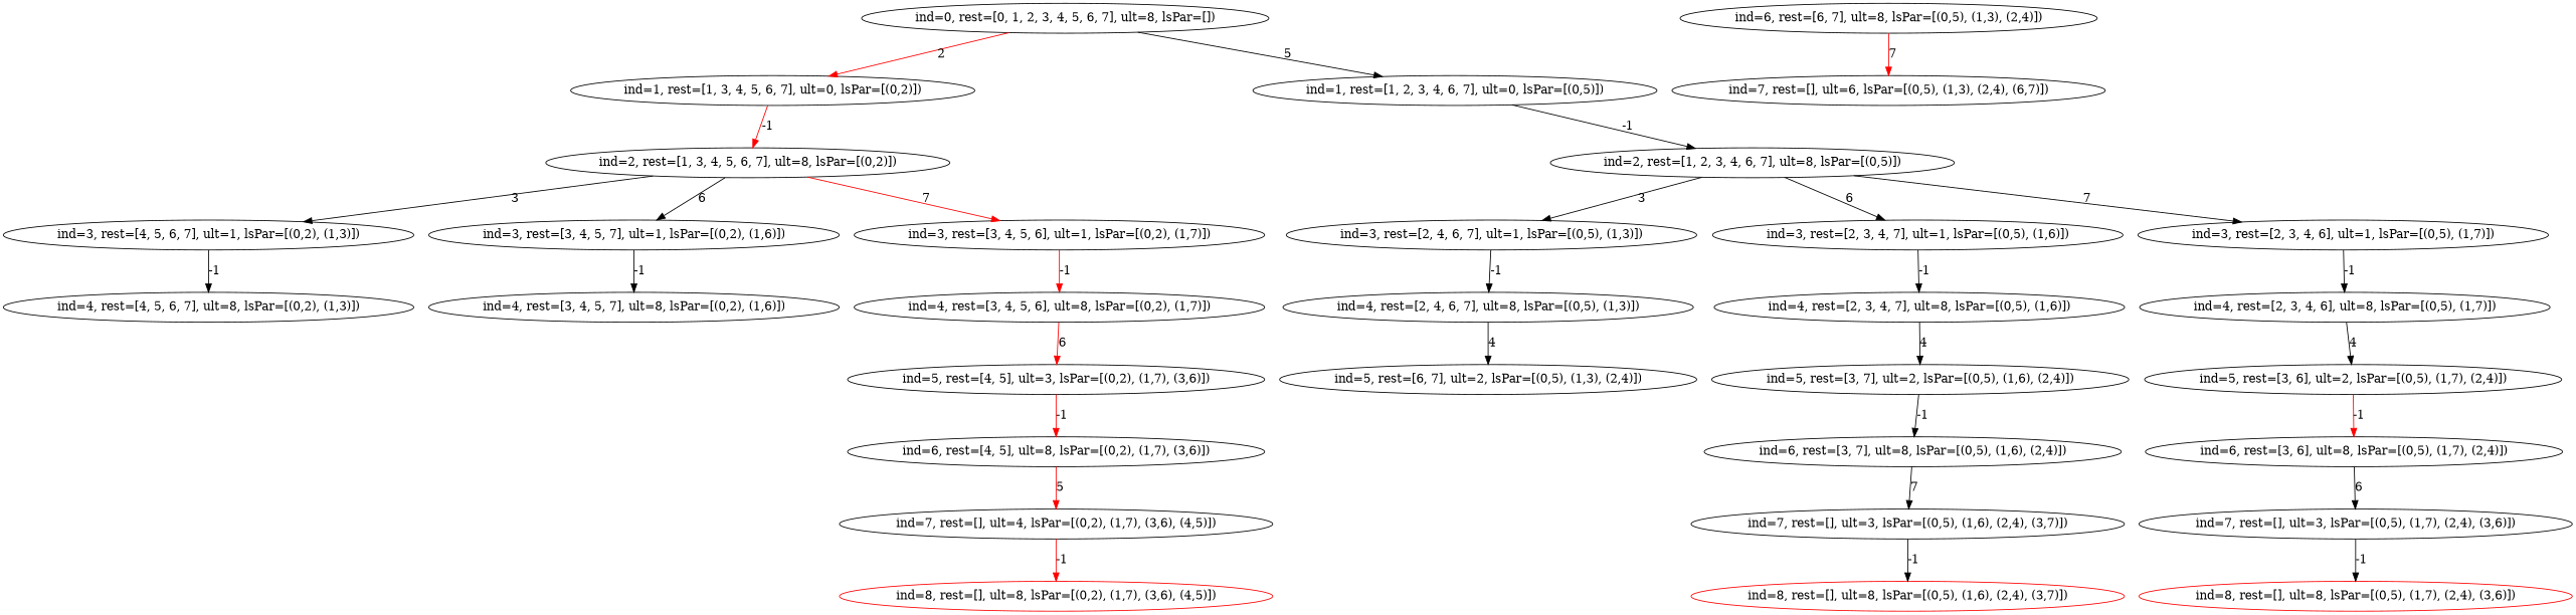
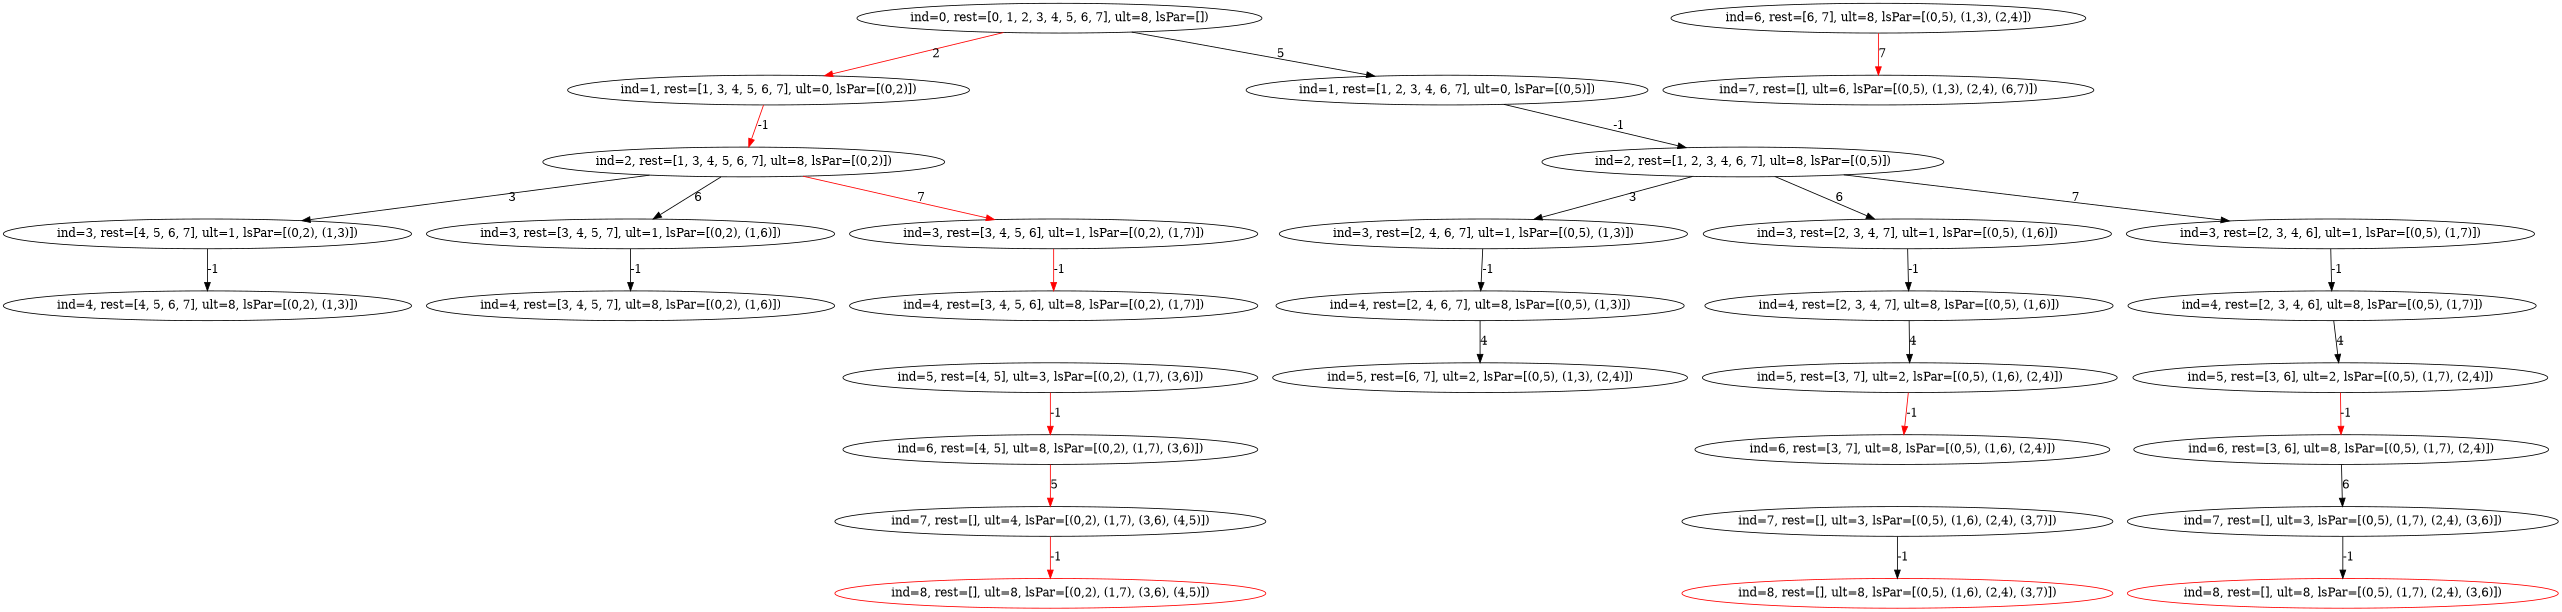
  strict digraph {
    n1 [color=red label="ind=8, rest=[], ult=8, lsPar=[(0,2), (1,7), (3,6), (4,5)])"]
    n2 [label="ind=6, rest=[6, 7], ult=8, lsPar=[(0,5), (1,3), (2,4)])"]
    n3 [label="ind=7, rest=[], ult=6, lsPar=[(0,5), (1,3), (2,4), (6,7)])"]
    n4 [label="ind=5, rest=[3, 7], ult=2, lsPar=[(0,5), (1,6), (2,4)])"]
    n5 [label="ind=6, rest=[3, 7], ult=8, lsPar=[(0,5), (1,6), (2,4)])"]
    n6 [label="ind=7, rest=[], ult=3, lsPar=[(0,5), (1,6), (2,4), (3,7)])"]
    n7 [label="ind=4, rest=[2, 4, 6, 7], ult=8, lsPar=[(0,5), (1,3)])"]
    n8 [label="ind=5, rest=[6, 7], ult=2, lsPar=[(0,5), (1,3), (2,4)])"]
    n9 [label="ind=4, rest=[2, 3, 4, 6], ult=8, lsPar=[(0,5), (1,7)])"]
    n10 [label="ind=5, rest=[3, 6], ult=2, lsPar=[(0,5), (1,7), (2,4)])"]
    n11 [label="ind=6, rest=[3, 6], ult=8, lsPar=[(0,5), (1,7), (2,4)])"]
    n12 [color=red label="ind=8, rest=[], ult=8, lsPar=[(0,5), (1,7), (2,4), (3,6)])"]
    n13 [label="ind=4, rest=[2, 3, 4, 7], ult=8, lsPar=[(0,5), (1,6)])"]
    n14 [color=red label="ind=8, rest=[], ult=8, lsPar=[(0,5), (1,6), (2,4), (3,7)])"]
    n15 [label="ind=3, rest=[2, 4, 6, 7], ult=1, lsPar=[(0,5), (1,3)])"]
    n16 [label="ind=3, rest=[2, 3, 4, 7], ult=1, lsPar=[(0,5), (1,6)])"]
    n17 [label="ind=3, rest=[2, 3, 4, 6], ult=1, lsPar=[(0,5), (1,7)])"]
    n18 [label="ind=7, rest=[], ult=3, lsPar=[(0,5), (1,7), (2,4), (3,6)])"]
    n19 [label="ind=0, rest=[0, 1, 2, 3, 4, 5, 6, 7], ult=8, lsPar=[])"]
    n20 [label="ind=1, rest=[1, 3, 4, 5, 6, 7], ult=0, lsPar=[(0,2)])"]
    n21 [label="ind=1, rest=[1, 2, 3, 4, 6, 7], ult=0, lsPar=[(0,5)])"]
    n22 [label="ind=2, rest=[1, 3, 4, 5, 6, 7], ult=8, lsPar=[(0,2)])"]
    n23 [label="ind=2, rest=[1, 2, 3, 4, 6, 7], ult=8, lsPar=[(0,5)])"]
    n24 [label="ind=3, rest=[4, 5, 6, 7], ult=1, lsPar=[(0,2), (1,3)])"]
    n25 [label="ind=3, rest=[3, 4, 5, 7], ult=1, lsPar=[(0,2), (1,6)])"]
    n26 [label="ind=3, rest=[3, 4, 5, 6], ult=1, lsPar=[(0,2), (1,7)])"]
    n27 [label="ind=6, rest=[4, 5], ult=8, lsPar=[(0,2), (1,7), (3,6)])"]
    n28 [label="ind=7, rest=[], ult=4, lsPar=[(0,2), (1,7), (3,6), (4,5)])"]
    n29 [label="ind=5, rest=[4, 5], ult=3, lsPar=[(0,2), (1,7), (3,6)])"]
    n30 [label="ind=4, rest=[4, 5, 6, 7], ult=8, lsPar=[(0,2), (1,3)])"]
    n31 [label="ind=4, rest=[3, 4, 5, 6], ult=8, lsPar=[(0,2), (1,7)])"]
    n32 [label="ind=4, rest=[3, 4, 5, 7], ult=8, lsPar=[(0,2), (1,6)])"]
    n2 -> n3 [color=red label=7]
-   n4 -> n5 [label=-1]
-   n5 -> n6 [label=7]
+   n4 -> n5 [label=-1 color=red]
    n6 -> n14 [label=-1]
    n7 -> n8 [label=4]
    n9 -> n10 [label=4]
    n10 -> n11 [color=red label=-1]
    n11 -> n18 [label=6]
    n13 -> n4 [label=4]
    n15 -> n7 [label=-1]
    n16 -> n13 [label=-1]
    n17 -> n9 [label=-1]
    n18 -> n12 [label=-1]
    n19 -> n20 [color=red label=2]
    n19 -> n21 [label=5]
    n20 -> n22 [color=red label=-1]
    n21 -> n23 [label=-1]
    n22 -> n24 [label=3]
    n22 -> n25 [label=6]
    n22 -> n26 [color=red label=7]
    n23 -> n15 [label=3]
    n23 -> n16 [label=6]
    n23 -> n17 [label=7]
    n24 -> n30 [label=-1]
    n25 -> n32 [label=-1]
    n26 -> n31 [color=red label=-1]
    n27 -> n28 [color=red label=5]
    n28 -> n1 [color=red label=-1]
    n29 -> n27 [color=red label=-1]
-   n31 -> n29 [color=red label=6]
  }
